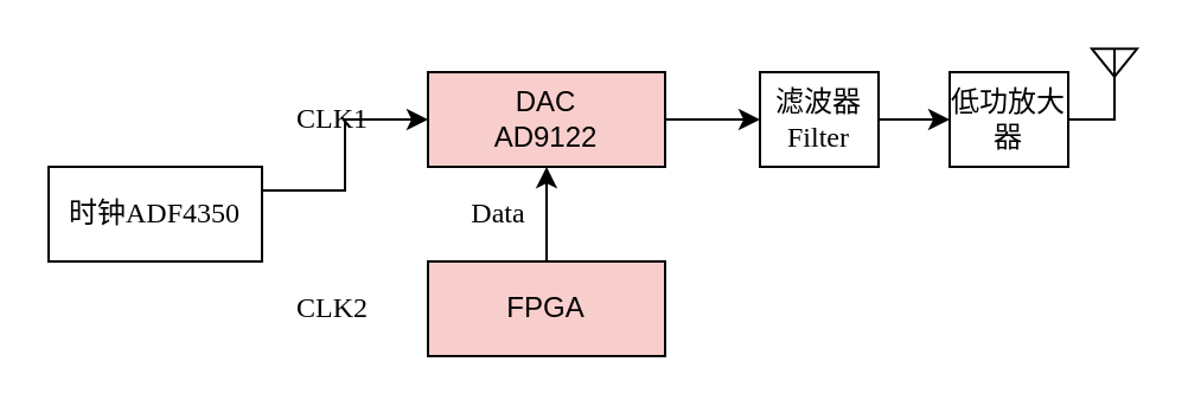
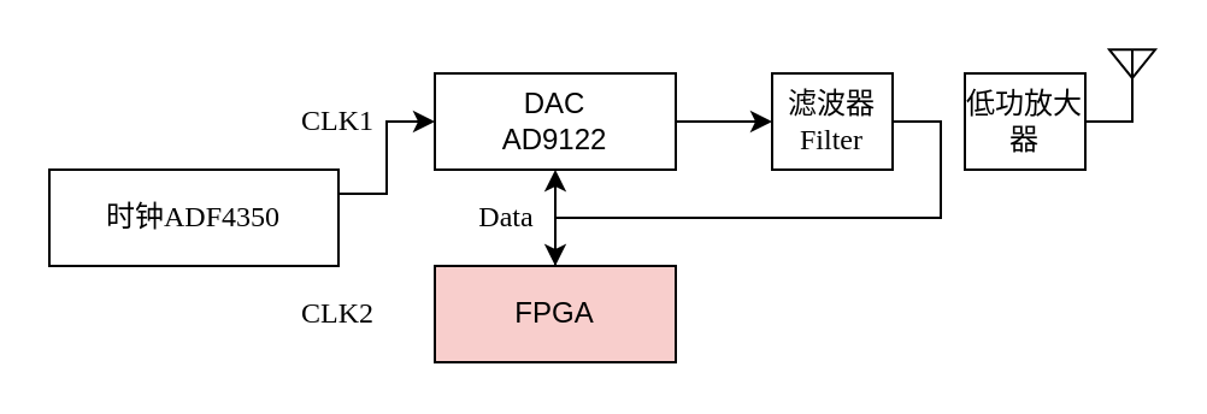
  <mxCell id="0" />
  <mxCell id="1" parent="0" />
  <mxCell id="2" style="edgeStyle=orthogonalEdgeStyle;rounded=0;orthogonalLoop=1;jettySize=auto;html=1;exitX=1;exitY=0.25;exitDx=0;exitDy=0;entryX=0;entryY=0.5;entryDx=0;entryDy=0;" edge="1" parent="1" source="3" target="5"><mxGeometry relative="1" as="geometry" /></mxCell>
- <mxCell id="3" value="&lt;font face=&quot;宋体&quot;&gt;时钟&lt;/font&gt;&lt;font face=&quot;Times New Roman&quot;&gt;ADF4350&lt;/font&gt;" style="rounded=0;whiteSpace=wrap;html=1;" vertex="1" parent="1"><mxGeometry x="20" y="70" width="90" height="40" as="geometry" /></mxCell>
+ <mxCell id="3" value="&lt;font face=&quot;宋体&quot;&gt;时钟&lt;/font&gt;&lt;font face=&quot;Times New Roman&quot;&gt;ADF4350&lt;/font&gt;" style="rounded=0;whiteSpace=wrap;html=1;" vertex="1" parent="1"><mxGeometry x="20" y="70" width="120" height="40" as="geometry" /></mxCell>
  <mxCell id="4" style="edgeStyle=orthogonalEdgeStyle;rounded=0;orthogonalLoop=1;jettySize=auto;html=1;exitX=1;exitY=0.5;exitDx=0;exitDy=0;entryX=0;entryY=0.5;entryDx=0;entryDy=0;" edge="1" parent="1" source="5" target="8"><mxGeometry relative="1" as="geometry" /></mxCell>
- <mxCell id="5" value="DAC&lt;br&gt;AD9122" style="rounded=0;whiteSpace=wrap;html=1;fillColor=#f8cecc;" vertex="1" parent="1"><mxGeometry x="180" y="30" width="100" height="40" as="geometry" /></mxCell>
+ <mxCell id="5" value="DAC&lt;br&gt;AD9122" style="rounded=0;whiteSpace=wrap;html=1;" vertex="1" parent="1"><mxGeometry x="180" y="30" width="100" height="40" as="geometry" /></mxCell>
  <mxCell id="6" value="FPGA" style="rounded=0;whiteSpace=wrap;html=1;fillColor=#f8cecc;" vertex="1" parent="1"><mxGeometry x="180" y="110" width="100" height="40" as="geometry" /></mxCell>
- <mxCell id="7" style="edgeStyle=orthogonalEdgeStyle;rounded=0;orthogonalLoop=1;jettySize=auto;html=1;exitX=1;exitY=0.5;exitDx=0;exitDy=0;entryX=0;entryY=0.5;entryDx=0;entryDy=0;" edge="1" parent="1" source="8" target="9"><mxGeometry relative="1" as="geometry" /></mxCell>
+ <mxCell id="7" style="edgeStyle=orthogonalEdgeStyle;rounded=0;orthogonalLoop=1;jettySize=auto;html=1;exitX=1;exitY=0.5;exitDx=0;exitDy=0;" edge="1" parent="1" source="8" target="6"><mxGeometry relative="1" as="geometry" /></mxCell>
  <mxCell id="8" value="&lt;font face=&quot;宋体&quot;&gt;滤波器&lt;/font&gt;&lt;font face=&quot;Times New Roman&quot;&gt;Filter&lt;/font&gt;" style="rounded=0;whiteSpace=wrap;html=1;" vertex="1" parent="1"><mxGeometry x="320" y="30" width="50" height="40" as="geometry" /></mxCell>
  <mxCell id="9" value="&lt;font face=&quot;宋体&quot;&gt;低功放大器&lt;/font&gt;" style="rounded=0;whiteSpace=wrap;html=1;" vertex="1" parent="1"><mxGeometry x="400" y="30" width="50" height="40" as="geometry" /></mxCell>
  <mxCell id="10" value="" style="verticalLabelPosition=bottom;shadow=0;dashed=0;align=center;html=1;verticalAlign=top;shape=mxgraph.electrical.radio.aerial_-_antenna_2;" vertex="1" parent="1"><mxGeometry x="460" y="20" width="19" height="30" as="geometry" /></mxCell>
  <mxCell id="11" value="" style="endArrow=none;html=1;exitX=1;exitY=0.5;exitDx=0;exitDy=0;" edge="1" parent="1" source="9"><mxGeometry width="50" height="50" relative="1" as="geometry"><mxPoint x="450" y="100" as="sourcePoint" /><mxPoint x="470" y="50" as="targetPoint" /></mxGeometry></mxCell>
  <mxCell id="12" value="&lt;font face=&quot;Times New Roman&quot;&gt;CLK1&lt;/font&gt;" style="text;html=1;strokeColor=none;fillColor=none;align=center;verticalAlign=middle;whiteSpace=wrap;rounded=0;" vertex="1" parent="1"><mxGeometry x="120" y="40" width="40" height="20" as="geometry" /></mxCell>
  <mxCell id="13" value="&lt;font face=&quot;Times New Roman&quot;&gt;CLK2&lt;/font&gt;" style="text;html=1;strokeColor=none;fillColor=none;align=center;verticalAlign=middle;whiteSpace=wrap;rounded=0;" vertex="1" parent="1"><mxGeometry x="120" y="120" width="40" height="20" as="geometry" /></mxCell>
  <mxCell id="14" value="" style="endArrow=classic;html=1;exitX=0.5;exitY=0;exitDx=0;exitDy=0;entryX=0.5;entryY=1;entryDx=0;entryDy=0;" edge="1" parent="1" source="6" target="5"><mxGeometry width="50" height="50" relative="1" as="geometry"><mxPoint x="290" y="220" as="sourcePoint" /><mxPoint x="340" y="170" as="targetPoint" /></mxGeometry></mxCell>
  <mxCell id="15" value="&lt;font face=&quot;Times New Roman&quot;&gt;Data&lt;/font&gt;" style="text;html=1;strokeColor=none;fillColor=none;align=center;verticalAlign=middle;whiteSpace=wrap;rounded=0;" vertex="1" parent="1"><mxGeometry x="190" y="80" width="40" height="20" as="geometry" /></mxCell>
